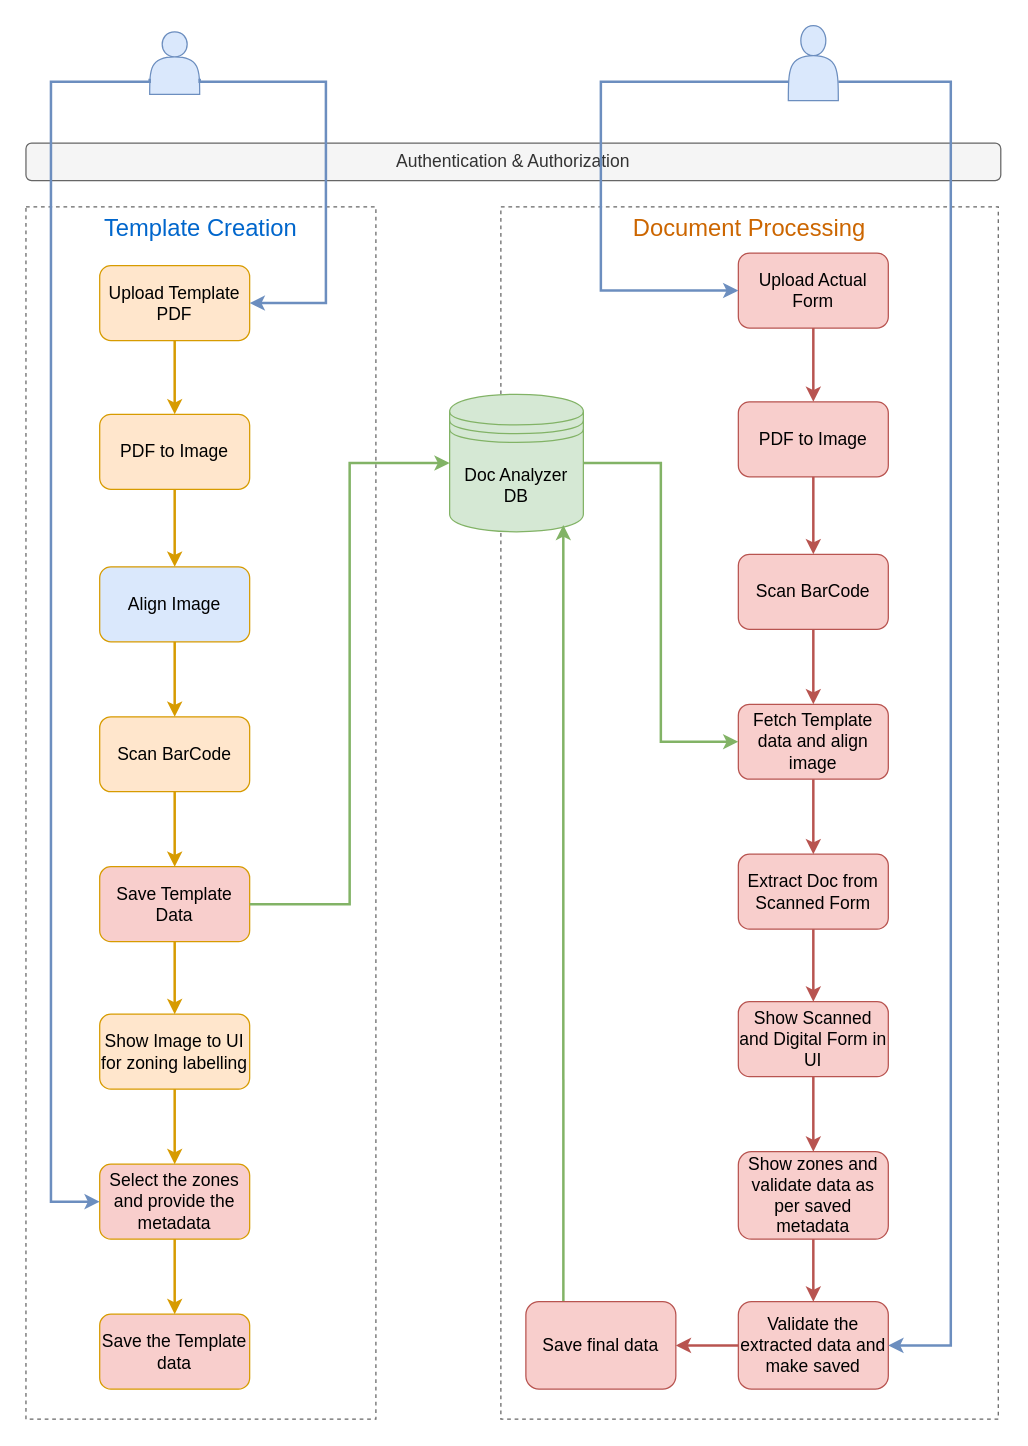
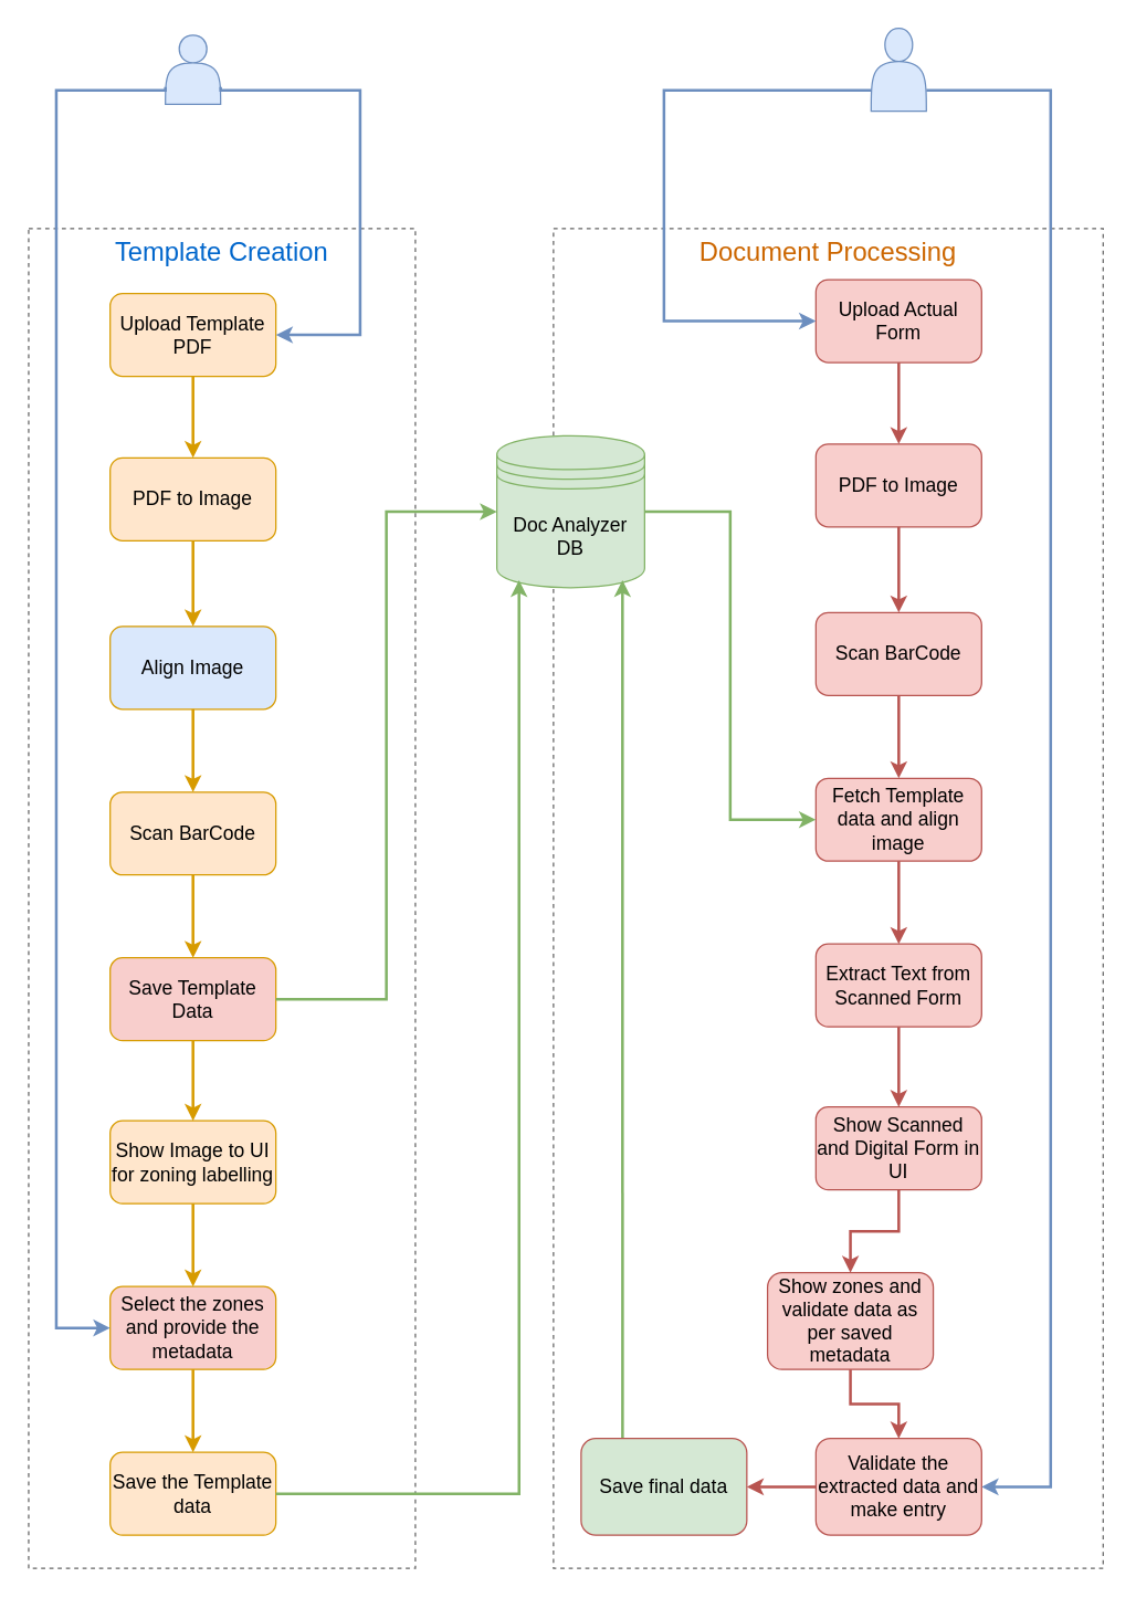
  <mxCell id="0" />
  <mxCell id="1" parent="0" />
  <mxCell id="2" value="" style="group" vertex="1" connectable="0" parent="1"><mxGeometry x="20" y="20" width="780" height="1115" as="geometry" /></mxCell>
  <mxCell id="3" value="Document Processing" style="rounded=0;whiteSpace=wrap;html=1;fillColor=none;fontSize=19;dashed=1;strokeColor=#666666;fontColor=#CC6600;verticalAlign=top;" vertex="1" parent="2"><mxGeometry x="380" y="145" width="398" height="970" as="geometry" /></mxCell>
  <mxCell id="4" value="Template Creation" style="rounded=0;whiteSpace=wrap;html=1;fillColor=none;fontSize=19;dashed=1;strokeColor=#666666;fontColor=#0066CC;verticalAlign=top;" vertex="1" parent="2"><mxGeometry y="145" width="280" height="970" as="geometry" /></mxCell>
- <mxCell id="5" value="Authentication &amp;amp; Authorization" style="rounded=1;whiteSpace=wrap;html=1;fontStyle=0;fontSize=14;fillColor=#f5f5f5;strokeColor=#666666;fontColor=#333333;" vertex="1" parent="2"><mxGeometry y="94" width="780" height="30" as="geometry" /></mxCell>
  <mxCell id="6" value="Doc Analyzer DB" style="shape=datastore;whiteSpace=wrap;html=1;fontSize=14;fillColor=#d5e8d4;strokeColor=#82b366;" vertex="1" parent="2"><mxGeometry x="339" y="295" width="107" height="110" as="geometry" /></mxCell>
  <mxCell id="7" value="" style="shape=actor;whiteSpace=wrap;html=1;fontSize=14;fillColor=#dae8fc;strokeColor=#6c8ebf;" vertex="1" parent="2"><mxGeometry x="99" y="5" width="40" height="50" as="geometry" /></mxCell>
  <mxCell id="8" value="" style="shape=actor;whiteSpace=wrap;html=1;fontSize=14;fillColor=#dae8fc;strokeColor=#6c8ebf;" vertex="1" parent="2"><mxGeometry x="610" width="40" height="60" as="geometry" /></mxCell>
  <mxCell id="9" style="edgeStyle=orthogonalEdgeStyle;rounded=0;orthogonalLoop=1;jettySize=auto;html=1;exitX=0.25;exitY=0;exitDx=0;exitDy=0;entryX=0.85;entryY=0.95;entryDx=0;entryDy=0;entryPerimeter=0;strokeWidth=2;fontSize=14;fillColor=#d5e8d4;strokeColor=#82b366;" edge="1" parent="2" source="46" target="6"><mxGeometry relative="1" as="geometry" /></mxCell>
  <mxCell id="10" value="" style="group" vertex="1" connectable="0" parent="2"><mxGeometry x="59" y="192" width="120" height="899" as="geometry" /></mxCell>
  <mxCell id="11" value="Upload Template PDF" style="rounded=1;whiteSpace=wrap;html=1;fontSize=14;fillColor=#ffe6cc;strokeColor=#d79b00;" vertex="1" parent="10"><mxGeometry width="120" height="60" as="geometry" /></mxCell>
  <mxCell id="12" value="PDF to Image" style="rounded=1;whiteSpace=wrap;html=1;fontSize=14;fillColor=#ffe6cc;strokeColor=#d79b00;" vertex="1" parent="10"><mxGeometry y="119" width="120" height="60" as="geometry" /></mxCell>
  <mxCell id="13" value="" style="edgeStyle=orthogonalEdgeStyle;rounded=0;orthogonalLoop=1;jettySize=auto;html=1;fontSize=14;fillColor=#ffe6cc;strokeColor=#d79b00;strokeWidth=2;" edge="1" parent="10" source="11" target="12"><mxGeometry relative="1" as="geometry" /></mxCell>
  <mxCell id="14" value="Align Image" style="rounded=1;whiteSpace=wrap;html=1;fontSize=14;fillColor=#dae8fc;strokeColor=#d79b00;" vertex="1" parent="10"><mxGeometry y="241" width="120" height="60" as="geometry" /></mxCell>
  <mxCell id="15" value="" style="edgeStyle=orthogonalEdgeStyle;rounded=0;orthogonalLoop=1;jettySize=auto;html=1;fontSize=14;fillColor=#ffe6cc;strokeColor=#d79b00;strokeWidth=2;" edge="1" parent="10" source="12" target="14"><mxGeometry relative="1" as="geometry" /></mxCell>
  <mxCell id="16" value="Scan BarCode" style="rounded=1;whiteSpace=wrap;html=1;fontSize=14;fillColor=#ffe6cc;strokeColor=#d79b00;" vertex="1" parent="10"><mxGeometry y="361" width="120" height="60" as="geometry" /></mxCell>
  <mxCell id="17" value="" style="edgeStyle=orthogonalEdgeStyle;rounded=0;orthogonalLoop=1;jettySize=auto;html=1;fontSize=14;fillColor=#ffe6cc;strokeColor=#d79b00;strokeWidth=2;" edge="1" parent="10" source="14" target="16"><mxGeometry relative="1" as="geometry" /></mxCell>
  <mxCell id="18" value="Save Template Data" style="rounded=1;whiteSpace=wrap;html=1;fontSize=14;fillColor=#f8cecc;strokeColor=#d79b00;" vertex="1" parent="10"><mxGeometry y="481" width="120" height="60" as="geometry" /></mxCell>
  <mxCell id="19" value="" style="edgeStyle=orthogonalEdgeStyle;rounded=0;orthogonalLoop=1;jettySize=auto;html=1;fontSize=14;fillColor=#ffe6cc;strokeColor=#d79b00;strokeWidth=2;" edge="1" parent="10" source="16" target="18"><mxGeometry relative="1" as="geometry" /></mxCell>
  <mxCell id="20" value="Show Image to UI for zoning labelling" style="rounded=1;whiteSpace=wrap;html=1;fontSize=14;fillColor=#ffe6cc;strokeColor=#d79b00;" vertex="1" parent="10"><mxGeometry y="599" width="120" height="60" as="geometry" /></mxCell>
  <mxCell id="21" value="" style="edgeStyle=orthogonalEdgeStyle;rounded=0;orthogonalLoop=1;jettySize=auto;html=1;fontSize=14;fillColor=#ffe6cc;strokeColor=#d79b00;strokeWidth=2;" edge="1" parent="10" source="18" target="20"><mxGeometry relative="1" as="geometry" /></mxCell>
  <mxCell id="22" value="Select the zones and provide the metadata" style="rounded=1;whiteSpace=wrap;html=1;fontSize=14;fillColor=#f8cecc;strokeColor=#d79b00;" vertex="1" parent="10"><mxGeometry y="719" width="120" height="60" as="geometry" /></mxCell>
  <mxCell id="23" value="" style="edgeStyle=orthogonalEdgeStyle;rounded=0;orthogonalLoop=1;jettySize=auto;html=1;fontSize=14;fillColor=#ffe6cc;strokeColor=#d79b00;strokeWidth=2;" edge="1" parent="10" source="20" target="22"><mxGeometry relative="1" as="geometry" /></mxCell>
- <mxCell id="24" value="Save the Template data" style="rounded=1;whiteSpace=wrap;html=1;fontSize=14;fillColor=#f8cecc;strokeColor=#d79b00;" vertex="1" parent="10"><mxGeometry y="839" width="120" height="60" as="geometry" /></mxCell>
+ <mxCell id="24" value="Save the Template data" style="rounded=1;whiteSpace=wrap;html=1;fontSize=14;fillColor=#ffe6cc;strokeColor=#d79b00;" vertex="1" parent="10"><mxGeometry y="839" width="120" height="60" as="geometry" /></mxCell>
  <mxCell id="25" value="" style="edgeStyle=orthogonalEdgeStyle;rounded=0;orthogonalLoop=1;jettySize=auto;html=1;fontSize=14;fillColor=#ffe6cc;strokeColor=#d79b00;strokeWidth=2;" edge="1" parent="10" source="22" target="24"><mxGeometry relative="1" as="geometry" /></mxCell>
  <mxCell id="26" style="edgeStyle=orthogonalEdgeStyle;rounded=0;orthogonalLoop=1;jettySize=auto;html=1;exitX=1;exitY=0.75;exitDx=0;exitDy=0;fontSize=14;fillColor=#dae8fc;strokeColor=#6c8ebf;strokeWidth=2;entryX=1;entryY=0.5;entryDx=0;entryDy=0;" edge="1" parent="2" source="7" target="11"><mxGeometry relative="1" as="geometry"><mxPoint x="119" y="165" as="targetPoint" /><Array as="points"><mxPoint x="139" y="45" /><mxPoint x="240" y="45" /><mxPoint x="240" y="222" /></Array></mxGeometry></mxCell>
  <mxCell id="27" style="edgeStyle=orthogonalEdgeStyle;rounded=0;orthogonalLoop=1;jettySize=auto;html=1;exitX=1;exitY=0.5;exitDx=0;exitDy=0;entryX=0;entryY=0.5;entryDx=0;entryDy=0;fontSize=14;fillColor=#d5e8d4;strokeColor=#82b366;strokeWidth=2;" edge="1" parent="2" source="18" target="6"><mxGeometry relative="1" as="geometry" /></mxCell>
  <mxCell id="28" style="edgeStyle=orthogonalEdgeStyle;rounded=0;orthogonalLoop=1;jettySize=auto;html=1;exitX=0;exitY=0.75;exitDx=0;exitDy=0;entryX=0;entryY=0.5;entryDx=0;entryDy=0;fontSize=14;fillColor=#dae8fc;strokeColor=#6c8ebf;strokeWidth=2;" edge="1" parent="2" source="7" target="22"><mxGeometry relative="1" as="geometry"><Array as="points"><mxPoint x="99" y="45" /><mxPoint x="20" y="45" /><mxPoint x="20" y="941" /></Array></mxGeometry></mxCell>
+ <mxCell id="29" style="edgeStyle=orthogonalEdgeStyle;rounded=0;orthogonalLoop=1;jettySize=auto;html=1;exitX=1;exitY=0.5;exitDx=0;exitDy=0;fontSize=14;fillColor=#d5e8d4;strokeColor=#82b366;strokeWidth=2;entryX=0.15;entryY=0.95;entryDx=0;entryDy=0;entryPerimeter=0;" edge="1" parent="2" source="24" target="6"><mxGeometry relative="1" as="geometry" /></mxCell>
  <mxCell id="30" value="" style="group" vertex="1" connectable="0" parent="2"><mxGeometry x="400" y="182" width="290" height="909" as="geometry" /></mxCell>
  <mxCell id="31" value="Upload Actual Form" style="rounded=1;whiteSpace=wrap;html=1;fontSize=14;fillColor=#f8cecc;strokeColor=#b85450;" vertex="1" parent="30"><mxGeometry x="170" width="120" height="60" as="geometry" /></mxCell>
  <mxCell id="32" value="PDF to Image" style="rounded=1;whiteSpace=wrap;html=1;fontSize=14;fillColor=#f8cecc;strokeColor=#b85450;" vertex="1" parent="30"><mxGeometry x="170" y="119" width="120" height="60" as="geometry" /></mxCell>
  <mxCell id="33" style="edgeStyle=orthogonalEdgeStyle;rounded=0;orthogonalLoop=1;jettySize=auto;html=1;exitX=0.5;exitY=1;exitDx=0;exitDy=0;strokeWidth=2;fontSize=14;fillColor=#f8cecc;strokeColor=#b85450;" edge="1" parent="30" source="31" target="32"><mxGeometry relative="1" as="geometry" /></mxCell>
  <mxCell id="34" value="Scan BarCode" style="rounded=1;whiteSpace=wrap;html=1;fontSize=14;fillColor=#f8cecc;strokeColor=#b85450;" vertex="1" parent="30"><mxGeometry x="170" y="241" width="120" height="60" as="geometry" /></mxCell>
  <mxCell id="35" value="" style="edgeStyle=orthogonalEdgeStyle;rounded=0;orthogonalLoop=1;jettySize=auto;html=1;fontSize=14;fillColor=#f8cecc;strokeColor=#b85450;strokeWidth=2;" edge="1" parent="30" source="32" target="34"><mxGeometry relative="1" as="geometry" /></mxCell>
  <mxCell id="36" value="Fetch Template data and align image" style="rounded=1;whiteSpace=wrap;html=1;fontSize=14;fillColor=#f8cecc;strokeColor=#b85450;" vertex="1" parent="30"><mxGeometry x="170" y="361" width="120" height="60" as="geometry" /></mxCell>
  <mxCell id="37" value="" style="edgeStyle=orthogonalEdgeStyle;rounded=0;orthogonalLoop=1;jettySize=auto;html=1;fontSize=14;fillColor=#f8cecc;strokeColor=#b85450;strokeWidth=2;" edge="1" parent="30" source="34" target="36"><mxGeometry relative="1" as="geometry" /></mxCell>
- <mxCell id="38" value="Extract Doc from Scanned Form" style="rounded=1;whiteSpace=wrap;html=1;fontSize=14;fillColor=#f8cecc;strokeColor=#b85450;" vertex="1" parent="30"><mxGeometry x="170" y="481" width="120" height="60" as="geometry" /></mxCell>
+ <mxCell id="38" value="Extract Text from Scanned Form" style="rounded=1;whiteSpace=wrap;html=1;fontSize=14;fillColor=#f8cecc;strokeColor=#b85450;" vertex="1" parent="30"><mxGeometry x="170" y="481" width="120" height="60" as="geometry" /></mxCell>
  <mxCell id="39" value="" style="edgeStyle=orthogonalEdgeStyle;rounded=0;orthogonalLoop=1;jettySize=auto;html=1;fontSize=14;fillColor=#f8cecc;strokeColor=#b85450;strokeWidth=2;" edge="1" parent="30" source="36" target="38"><mxGeometry relative="1" as="geometry" /></mxCell>
  <mxCell id="40" value="Show Scanned and Digital Form in UI" style="rounded=1;whiteSpace=wrap;html=1;fontSize=14;fillColor=#f8cecc;strokeColor=#b85450;" vertex="1" parent="30"><mxGeometry x="170" y="599" width="120" height="60" as="geometry" /></mxCell>
  <mxCell id="41" value="" style="edgeStyle=orthogonalEdgeStyle;rounded=0;orthogonalLoop=1;jettySize=auto;html=1;fontSize=14;fillColor=#f8cecc;strokeColor=#b85450;strokeWidth=2;entryX=0.5;entryY=0;entryDx=0;entryDy=0;" edge="1" parent="30" source="38" target="40"><mxGeometry relative="1" as="geometry"><mxPoint x="230" y="599" as="targetPoint" /></mxGeometry></mxCell>
- <mxCell id="42" value="Show zones and validate data as per saved metadata" style="rounded=1;whiteSpace=wrap;html=1;fontSize=14;fillColor=#f8cecc;strokeColor=#b85450;" vertex="1" parent="30"><mxGeometry x="170" y="719" width="120" height="70" as="geometry" /></mxCell>
+ <mxCell id="42" value="Show zones and validate data as per saved metadata" style="rounded=1;whiteSpace=wrap;html=1;fontSize=14;fillColor=#f8cecc;strokeColor=#b85450;" vertex="1" parent="30"><mxGeometry x="135" y="719" width="120" height="70" as="geometry" /></mxCell>
  <mxCell id="43" value="" style="edgeStyle=orthogonalEdgeStyle;rounded=0;orthogonalLoop=1;jettySize=auto;html=1;fontSize=14;fillColor=#f8cecc;strokeColor=#b85450;strokeWidth=2;" edge="1" parent="30" source="40" target="42"><mxGeometry relative="1" as="geometry" /></mxCell>
- <mxCell id="44" value="Validate the extracted data and make saved" style="rounded=1;whiteSpace=wrap;html=1;fontSize=14;fillColor=#f8cecc;strokeColor=#b85450;" vertex="1" parent="30"><mxGeometry x="170" y="839" width="120" height="70" as="geometry" /></mxCell>
+ <mxCell id="44" value="Validate the extracted data and make entry" style="rounded=1;whiteSpace=wrap;html=1;fontSize=14;fillColor=#f8cecc;strokeColor=#b85450;" vertex="1" parent="30"><mxGeometry x="170" y="839" width="120" height="70" as="geometry" /></mxCell>
  <mxCell id="45" value="" style="edgeStyle=orthogonalEdgeStyle;rounded=0;orthogonalLoop=1;jettySize=auto;html=1;strokeWidth=2;fontSize=14;fillColor=#f8cecc;strokeColor=#b85450;" edge="1" parent="30" source="42" target="44"><mxGeometry relative="1" as="geometry" /></mxCell>
- <mxCell id="46" value="Save final data" style="rounded=1;whiteSpace=wrap;html=1;fontSize=14;fillColor=#f8cecc;strokeColor=#b85450;" vertex="1" parent="30"><mxGeometry y="839" width="120" height="70" as="geometry" /></mxCell>
+ <mxCell id="46" value="Save final data" style="rounded=1;whiteSpace=wrap;html=1;fontSize=14;fillColor=#d5e8d4;strokeColor=#b85450;" vertex="1" parent="30"><mxGeometry y="839" width="120" height="70" as="geometry" /></mxCell>
  <mxCell id="47" value="" style="edgeStyle=orthogonalEdgeStyle;rounded=0;orthogonalLoop=1;jettySize=auto;html=1;strokeWidth=2;fontSize=14;fillColor=#f8cecc;strokeColor=#b85450;exitX=0;exitY=0.5;exitDx=0;exitDy=0;" edge="1" parent="30" source="44" target="46"><mxGeometry relative="1" as="geometry" /></mxCell>
  <mxCell id="48" style="edgeStyle=orthogonalEdgeStyle;rounded=0;orthogonalLoop=1;jettySize=auto;html=1;exitX=0;exitY=0.75;exitDx=0;exitDy=0;entryX=0;entryY=0.5;entryDx=0;entryDy=0;strokeWidth=2;fontSize=14;fillColor=#dae8fc;strokeColor=#6c8ebf;" edge="1" parent="2" source="8" target="31"><mxGeometry relative="1" as="geometry"><Array as="points"><mxPoint x="460" y="45" /><mxPoint x="460" y="212" /></Array></mxGeometry></mxCell>
  <mxCell id="49" style="edgeStyle=orthogonalEdgeStyle;rounded=0;orthogonalLoop=1;jettySize=auto;html=1;exitX=1;exitY=0.5;exitDx=0;exitDy=0;entryX=0;entryY=0.5;entryDx=0;entryDy=0;strokeWidth=2;fontSize=14;fillColor=#d5e8d4;strokeColor=#82b366;" edge="1" parent="2" source="6" target="36"><mxGeometry relative="1" as="geometry" /></mxCell>
  <mxCell id="50" style="edgeStyle=orthogonalEdgeStyle;rounded=0;orthogonalLoop=1;jettySize=auto;html=1;exitX=1;exitY=0.75;exitDx=0;exitDy=0;entryX=1;entryY=0.5;entryDx=0;entryDy=0;strokeWidth=2;fontSize=14;fillColor=#dae8fc;strokeColor=#6c8ebf;" edge="1" parent="2" source="8" target="44"><mxGeometry relative="1" as="geometry"><Array as="points"><mxPoint x="740" y="45" /><mxPoint x="740" y="1056" /></Array></mxGeometry></mxCell>
